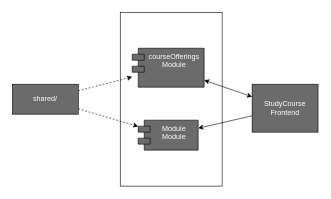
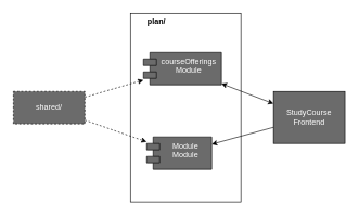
  <mxCell id="0" />
  <mxCell id="1" parent="0" />
  <mxCell id="2" value="" style="rounded=0;whiteSpace=wrap;html=1;" vertex="1" parent="1"><mxGeometry x="200" y="20" width="170" height="290" as="geometry" /></mxCell>
+ <mxCell id="3" value="plan/" style="text;align=center;fontStyle=1;verticalAlign=middle;spacingLeft=3;spacingRight=3;strokeColor=none;rotatable=0;points=[[0,0.5],[1,0.5]];portConstraint=eastwest;html=1;" vertex="1" parent="1"><mxGeometry x="200" y="20" width="80" height="26" as="geometry" /></mxCell>
  <mxCell id="4" style="rounded=0;orthogonalLoop=1;jettySize=auto;html=1;dashed=1;" edge="1" parent="1" source="6" target="11"><mxGeometry relative="1" as="geometry" /></mxCell>
  <mxCell id="5" style="rounded=0;orthogonalLoop=1;jettySize=auto;html=1;dashed=1;" edge="1" parent="1" source="6" target="10"><mxGeometry relative="1" as="geometry" /></mxCell>
- <mxCell id="6" value="shared/" style="html=1;whiteSpace=wrap;fillColor=#6B6B6B;fontColor=#FFFFFF;" vertex="1" parent="1"><mxGeometry x="20" y="140" width="110" height="50" as="geometry" /></mxCell>
+ <mxCell id="6" value="shared/" style="html=1;whiteSpace=wrap;fillColor=#6B6B6B;fontColor=#FFFFFF;dashed=1;" vertex="1" parent="1"><mxGeometry x="20" y="140" width="110" height="50" as="geometry" /></mxCell>
  <mxCell id="7" style="rounded=0;orthogonalLoop=1;jettySize=auto;html=1;startArrow=classic;startFill=1;" edge="1" parent="1" source="9" target="11"><mxGeometry relative="1" as="geometry" /></mxCell>
  <mxCell id="8" style="rounded=0;orthogonalLoop=1;jettySize=auto;html=1;" edge="1" parent="1" source="9" target="10"><mxGeometry relative="1" as="geometry" /></mxCell>
  <mxCell id="9" value="StudyCourse Frontend" style="html=1;whiteSpace=wrap;fillColor=#6B6B6B;fontColor=#FFFFFF;" vertex="1" parent="1"><mxGeometry x="420" y="140" width="110" height="80" as="geometry" /></mxCell>
- <mxCell id="10" value="&lt;div&gt;Module&lt;/div&gt;&lt;div&gt;Module&lt;/div&gt;" style="shape=module;align=left;spacingLeft=20;align=center;verticalAlign=top;whiteSpace=wrap;html=1;fillColor=#6B6B6B;fontColor=#FFFFFF;" vertex="1" parent="1"><mxGeometry x="230" y="200" width="100" height="50" as="geometry" /></mxCell>
- <mxCell id="11" value="&lt;div&gt;courseOfferings &lt;br&gt;&lt;/div&gt;&lt;div&gt;Module&lt;br&gt;&lt;/div&gt;" style="shape=module;align=left;spacingLeft=20;align=center;verticalAlign=top;whiteSpace=wrap;html=1;fillColor=#6B6B6B;fontColor=#FFFFFF;" vertex="1" parent="1"><mxGeometry x="220" y="80" width="120" height="65" as="geometry" /></mxCell>
+ <mxCell id="10" value="&lt;div&gt;Module&lt;/div&gt;&lt;div&gt;Module&lt;/div&gt;" style="shape=module;align=left;spacingLeft=20;align=center;verticalAlign=top;whiteSpace=wrap;html=1;fillColor=#6B6B6B;fontColor=#FFFFFF;" vertex="1" parent="1"><mxGeometry x="225" y="210" width="100" height="50" as="geometry" /></mxCell>
+ <mxCell id="11" value="&lt;div&gt;courseOfferings &lt;br&gt;&lt;/div&gt;&lt;div&gt;Module&lt;br&gt;&lt;/div&gt;" style="shape=module;align=left;spacingLeft=20;align=center;verticalAlign=top;whiteSpace=wrap;html=1;fillColor=#6B6B6B;fontColor=#FFFFFF;" vertex="1" parent="1"><mxGeometry x="220" y="80" width="120" height="50" as="geometry" /></mxCell>
